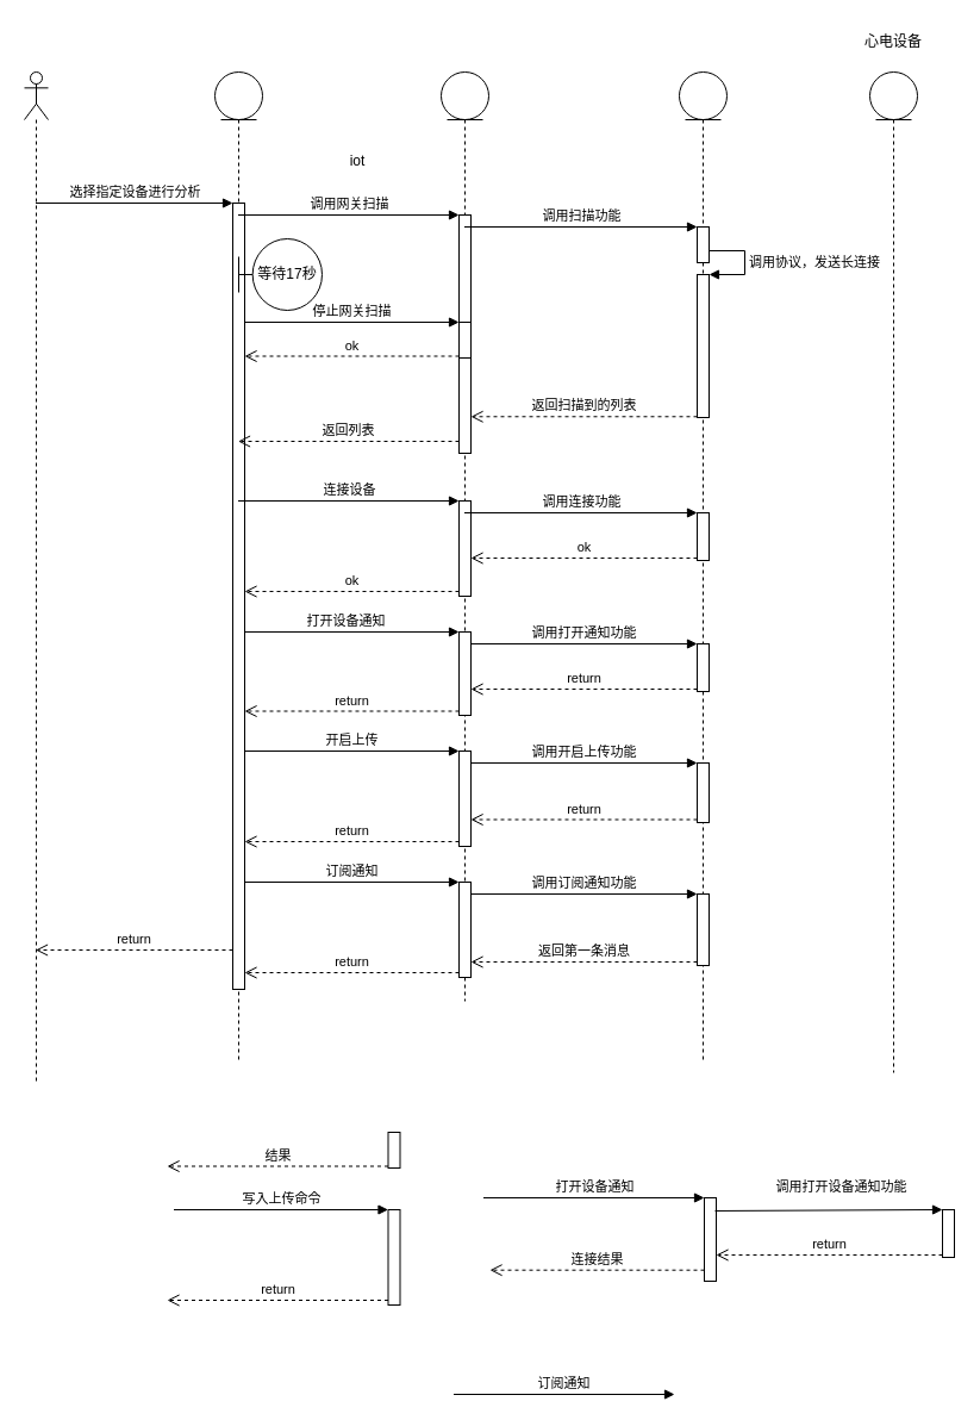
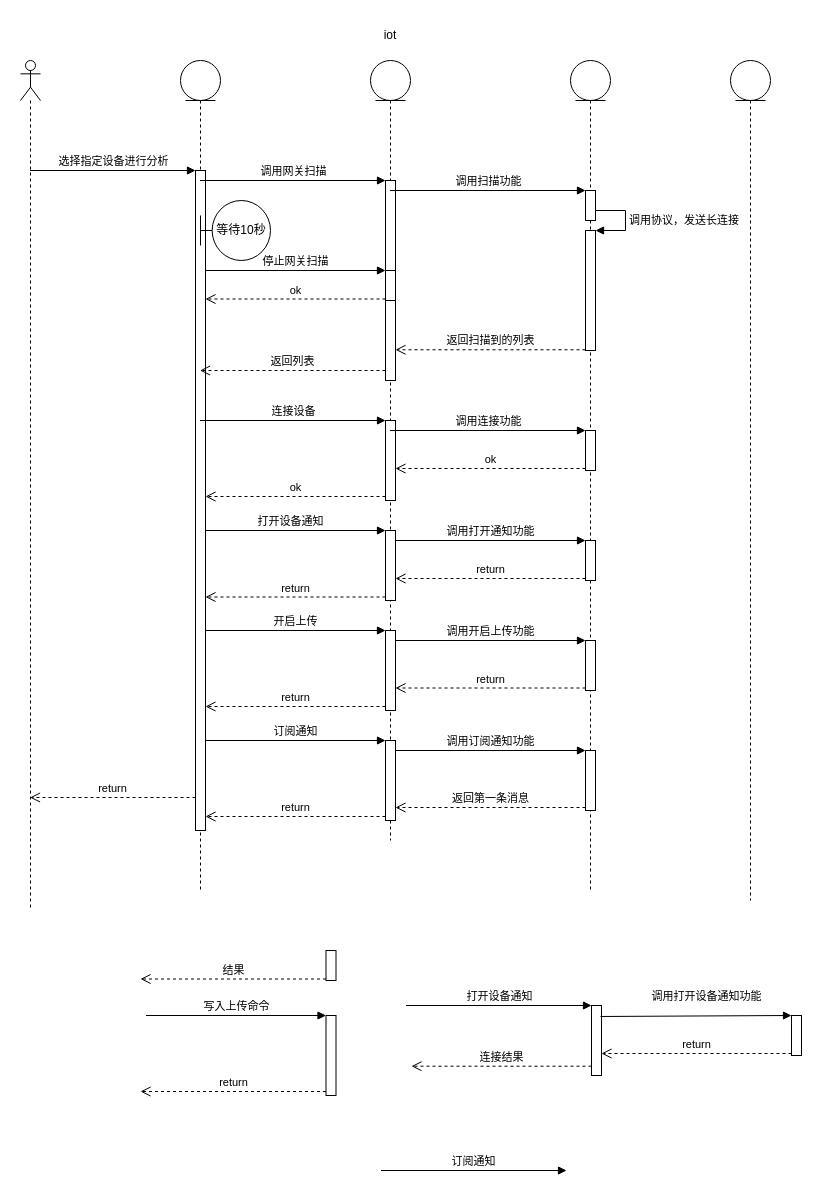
  <mxCell id="0" />
  <mxCell id="1" parent="0" />
  <mxCell id="2" value="" style="shape=umlLifeline;participant=umlActor;perimeter=lifelinePerimeter;whiteSpace=wrap;html=1;container=1;collapsible=0;recursiveResize=0;verticalAlign=top;spacingTop=36;outlineConnect=0;" vertex="1" parent="1"><mxGeometry x="20" y="60" width="20" height="850" as="geometry" /></mxCell>
  <mxCell id="3" value="" style="shape=umlLifeline;participant=umlEntity;perimeter=lifelinePerimeter;whiteSpace=wrap;html=1;container=1;collapsible=0;recursiveResize=0;verticalAlign=top;spacingTop=36;outlineConnect=0;" vertex="1" parent="1"><mxGeometry x="180" y="60" width="40" height="830" as="geometry" /></mxCell>
  <mxCell id="4" value="" style="html=1;points=[];perimeter=orthogonalPerimeter;" vertex="1" parent="3"><mxGeometry x="15" y="110" width="10" height="660" as="geometry" /></mxCell>
  <mxCell id="5" value="" style="shape=umlLifeline;participant=umlEntity;perimeter=lifelinePerimeter;whiteSpace=wrap;html=1;container=1;collapsible=0;recursiveResize=0;verticalAlign=top;spacingTop=36;outlineConnect=0;" vertex="1" parent="1"><mxGeometry x="370" y="60" width="40" height="780" as="geometry" /></mxCell>
  <mxCell id="6" value="" style="html=1;points=[];perimeter=orthogonalPerimeter;" vertex="1" parent="5"><mxGeometry x="15" y="120" width="10" height="200" as="geometry" /></mxCell>
  <mxCell id="7" value="" style="html=1;points=[];perimeter=orthogonalPerimeter;" vertex="1" parent="5"><mxGeometry x="15" y="210" width="10" height="30" as="geometry" /></mxCell>
  <mxCell id="8" value="" style="html=1;points=[];perimeter=orthogonalPerimeter;" vertex="1" parent="5"><mxGeometry x="15" y="360" width="10" height="80" as="geometry" /></mxCell>
  <mxCell id="9" value="" style="html=1;points=[];perimeter=orthogonalPerimeter;" vertex="1" parent="5"><mxGeometry x="15" y="470" width="10" height="70" as="geometry" /></mxCell>
  <mxCell id="10" value="" style="html=1;points=[];perimeter=orthogonalPerimeter;" vertex="1" parent="5"><mxGeometry x="15" y="570" width="10" height="80" as="geometry" /></mxCell>
  <mxCell id="11" value="" style="html=1;points=[];perimeter=orthogonalPerimeter;" vertex="1" parent="5"><mxGeometry x="15" y="680" width="10" height="80" as="geometry" /></mxCell>
  <mxCell id="12" value="选择指定设备进行分析" style="html=1;verticalAlign=bottom;endArrow=block;entryX=0;entryY=0;rounded=0;" edge="1" target="4" parent="1" source="2"><mxGeometry relative="1" as="geometry"><mxPoint x="125" y="170" as="sourcePoint" /></mxGeometry></mxCell>
  <mxCell id="13" value="return" style="html=1;verticalAlign=bottom;endArrow=open;dashed=1;endSize=8;exitX=0;exitY=0.95;rounded=0;" edge="1" source="4" parent="1" target="2"><mxGeometry relative="1" as="geometry"><mxPoint x="125" y="246" as="targetPoint" /></mxGeometry></mxCell>
  <mxCell id="14" value="" style="shape=umlLifeline;participant=umlEntity;perimeter=lifelinePerimeter;whiteSpace=wrap;html=1;container=1;collapsible=0;recursiveResize=0;verticalAlign=top;spacingTop=36;outlineConnect=0;" vertex="1" parent="1"><mxGeometry x="570" y="60" width="40" height="830" as="geometry" /></mxCell>
  <mxCell id="15" value="" style="html=1;points=[];perimeter=orthogonalPerimeter;fontFamily=Helvetica;fontSize=12;fontColor=default;align=center;strokeColor=default;fillColor=default;" vertex="1" parent="14"><mxGeometry x="15" y="130" width="10" height="30" as="geometry" /></mxCell>
  <mxCell id="16" value="" style="html=1;points=[];perimeter=orthogonalPerimeter;" vertex="1" parent="14"><mxGeometry x="15" y="170" width="10" height="120" as="geometry" /></mxCell>
  <mxCell id="17" value="调用协议，发送长连接" style="edgeStyle=orthogonalEdgeStyle;html=1;align=left;spacingLeft=2;endArrow=block;rounded=0;entryX=1;entryY=0;" edge="1" target="16" parent="14"><mxGeometry relative="1" as="geometry"><mxPoint x="25" y="150" as="sourcePoint" /><Array as="points"><mxPoint x="55" y="150" /></Array></mxGeometry></mxCell>
  <mxCell id="18" value="" style="html=1;points=[];perimeter=orthogonalPerimeter;" vertex="1" parent="14"><mxGeometry x="15" y="370" width="10" height="40" as="geometry" /></mxCell>
  <mxCell id="19" value="" style="html=1;points=[];perimeter=orthogonalPerimeter;" vertex="1" parent="14"><mxGeometry x="15" y="480" width="10" height="40" as="geometry" /></mxCell>
  <mxCell id="20" value="" style="html=1;points=[];perimeter=orthogonalPerimeter;" vertex="1" parent="14"><mxGeometry x="15" y="580" width="10" height="50" as="geometry" /></mxCell>
  <mxCell id="21" value="" style="html=1;points=[];perimeter=orthogonalPerimeter;" vertex="1" parent="14"><mxGeometry x="15" y="690" width="10" height="60" as="geometry" /></mxCell>
- <mxCell id="22" value="iot" style="text;html=1;strokeColor=none;fillColor=none;align=center;verticalAlign=middle;whiteSpace=wrap;rounded=0;" vertex="1" parent="1"><mxGeometry x="270" y="120" width="60" height="30" as="geometry" /></mxCell>
+ <mxCell id="22" value="iot" style="text;html=1;strokeColor=none;fillColor=none;align=center;verticalAlign=middle;whiteSpace=wrap;rounded=0;" vertex="1" parent="1"><mxGeometry x="360" y="20" width="60" height="30" as="geometry" /></mxCell>
  <mxCell id="23" value="" style="shape=umlLifeline;participant=umlEntity;perimeter=lifelinePerimeter;whiteSpace=wrap;html=1;container=1;collapsible=0;recursiveResize=0;verticalAlign=top;spacingTop=36;outlineConnect=0;" vertex="1" parent="1"><mxGeometry x="730" y="60" width="40" height="840" as="geometry" /></mxCell>
- <mxCell id="24" value="心电设备" style="text;html=1;strokeColor=none;fillColor=none;align=center;verticalAlign=middle;whiteSpace=wrap;rounded=0;" vertex="1" parent="1"><mxGeometry x="720" y="20" width="60" height="30" as="geometry" /></mxCell>
  <mxCell id="25" value="调用扫描功能" style="html=1;verticalAlign=bottom;endArrow=block;entryX=0;entryY=0;rounded=0;" edge="1" target="15" parent="1" source="5"><mxGeometry relative="1" as="geometry"><mxPoint x="515" y="190" as="sourcePoint" /></mxGeometry></mxCell>
  <mxCell id="26" value="调用网关扫描" style="html=1;verticalAlign=bottom;endArrow=block;entryX=0;entryY=0;rounded=0;" edge="1" target="6" parent="1" source="3"><mxGeometry relative="1" as="geometry"><mxPoint x="315" y="180" as="sourcePoint" /></mxGeometry></mxCell>
  <mxCell id="27" value="返回列表" style="html=1;verticalAlign=bottom;endArrow=open;dashed=1;endSize=8;exitX=0;exitY=0.95;rounded=0;" edge="1" source="6" parent="1" target="3"><mxGeometry relative="1" as="geometry"><mxPoint x="315" y="256" as="targetPoint" /></mxGeometry></mxCell>
  <mxCell id="28" value="停止网关扫描" style="html=1;verticalAlign=bottom;endArrow=block;entryX=0;entryY=0;rounded=0;" edge="1" target="7" parent="1" source="4"><mxGeometry relative="1" as="geometry"><mxPoint x="315" y="270" as="sourcePoint" /></mxGeometry></mxCell>
  <mxCell id="29" value="ok" style="html=1;verticalAlign=bottom;endArrow=open;dashed=1;endSize=8;exitX=0;exitY=0.95;rounded=0;" edge="1" source="7" parent="1" target="4"><mxGeometry relative="1" as="geometry"><mxPoint x="315" y="346" as="targetPoint" /></mxGeometry></mxCell>
- <mxCell id="30" value="等待17秒" style="shape=umlBoundary;whiteSpace=wrap;html=1;" vertex="1" parent="1"><mxGeometry x="200" y="200" width="70" height="60" as="geometry" /></mxCell>
+ <mxCell id="30" value="等待10秒" style="shape=umlBoundary;whiteSpace=wrap;html=1;" vertex="1" parent="1"><mxGeometry x="200" y="200" width="70" height="60" as="geometry" /></mxCell>
  <mxCell id="31" value="返回扫描到的列表" style="html=1;verticalAlign=bottom;endArrow=open;dashed=1;endSize=8;rounded=0;exitX=0;exitY=0.994;exitDx=0;exitDy=0;exitPerimeter=0;" edge="1" parent="1" source="16" target="6"><mxGeometry relative="1" as="geometry"><mxPoint x="560" y="390" as="sourcePoint" /><mxPoint x="480" y="390" as="targetPoint" /></mxGeometry></mxCell>
  <mxCell id="32" value="连接设备" style="html=1;verticalAlign=bottom;endArrow=block;entryX=0;entryY=0;rounded=0;" edge="1" target="8" parent="1" source="3"><mxGeometry relative="1" as="geometry"><mxPoint x="315" y="420" as="sourcePoint" /></mxGeometry></mxCell>
  <mxCell id="33" value="ok" style="html=1;verticalAlign=bottom;endArrow=open;dashed=1;endSize=8;exitX=0;exitY=0.95;rounded=0;" edge="1" source="8" parent="1" target="4"><mxGeometry relative="1" as="geometry"><mxPoint x="315" y="496" as="targetPoint" /></mxGeometry></mxCell>
  <mxCell id="34" value="调用连接功能" style="html=1;verticalAlign=bottom;endArrow=block;entryX=0;entryY=0;rounded=0;" edge="1" target="18" parent="1" source="5"><mxGeometry relative="1" as="geometry"><mxPoint x="515" y="430" as="sourcePoint" /></mxGeometry></mxCell>
  <mxCell id="35" value="ok" style="html=1;verticalAlign=bottom;endArrow=open;dashed=1;endSize=8;exitX=0;exitY=0.95;rounded=0;" edge="1" source="18" parent="1" target="8"><mxGeometry relative="1" as="geometry"><mxPoint x="515" y="506" as="targetPoint" /></mxGeometry></mxCell>
  <mxCell id="36" value="" style="html=1;points=[];perimeter=orthogonalPerimeter;" vertex="1" parent="1"><mxGeometry x="325.5" y="950" width="10" height="30" as="geometry" /></mxCell>
  <mxCell id="37" value="" style="html=1;points=[];perimeter=orthogonalPerimeter;" vertex="1" parent="1"><mxGeometry x="325.5" y="1015" width="10" height="80" as="geometry" /></mxCell>
  <mxCell id="38" value="订阅通知" style="html=1;verticalAlign=bottom;endArrow=block;entryX=0;entryY=0;rounded=0;" edge="1" parent="1"><mxGeometry x="-0.024" relative="1" as="geometry"><mxPoint x="380.5" y="1170" as="sourcePoint" /><mxPoint x="566" y="1170" as="targetPoint" /><mxPoint x="1" as="offset" /></mxGeometry></mxCell>
  <mxCell id="39" value="结果" style="html=1;verticalAlign=bottom;endArrow=open;dashed=1;endSize=8;exitX=0;exitY=0.95;rounded=0;" edge="1" source="36" parent="1"><mxGeometry relative="1" as="geometry"><mxPoint x="140" y="978.5" as="targetPoint" /></mxGeometry></mxCell>
  <mxCell id="40" value="写入上传命令" style="html=1;verticalAlign=bottom;endArrow=block;entryX=0;entryY=0;rounded=0;" edge="1" target="37" parent="1"><mxGeometry relative="1" as="geometry"><mxPoint x="145.5" y="1015" as="sourcePoint" /></mxGeometry></mxCell>
  <mxCell id="41" value="return" style="html=1;verticalAlign=bottom;endArrow=open;dashed=1;endSize=8;exitX=0;exitY=0.95;rounded=0;" edge="1" source="37" parent="1"><mxGeometry relative="1" as="geometry"><mxPoint x="140" y="1091" as="targetPoint" /></mxGeometry></mxCell>
  <mxCell id="42" value="" style="html=1;points=[];perimeter=orthogonalPerimeter;" vertex="1" parent="1"><mxGeometry x="591" y="1005" width="10" height="70" as="geometry" /></mxCell>
  <mxCell id="43" value="" style="html=1;points=[];perimeter=orthogonalPerimeter;" vertex="1" parent="1"><mxGeometry x="791" y="1015" width="10" height="40" as="geometry" /></mxCell>
  <mxCell id="44" value="连接结果" style="html=1;verticalAlign=bottom;endArrow=open;dashed=1;endSize=8;rounded=0;exitX=0;exitY=0.867;exitDx=0;exitDy=0;exitPerimeter=0;" edge="1" source="42" parent="1"><mxGeometry relative="1" as="geometry"><mxPoint x="411" y="1065.69" as="targetPoint" /><mxPoint x="595.5" y="1025" as="sourcePoint" /></mxGeometry></mxCell>
  <mxCell id="45" value="打开设备通知" style="html=1;verticalAlign=bottom;endArrow=block;entryX=0;entryY=0;rounded=0;" edge="1" target="42" parent="1"><mxGeometry relative="1" as="geometry"><mxPoint x="405.5" y="1005" as="sourcePoint" /></mxGeometry></mxCell>
  <mxCell id="46" value="调用打开设备通知功能" style="html=1;verticalAlign=bottom;endArrow=block;entryX=0;entryY=0;rounded=0;exitX=0.9;exitY=0.157;exitDx=0;exitDy=0;exitPerimeter=0;" edge="1" target="43" parent="1" source="42"><mxGeometry x="0.111" y="10" relative="1" as="geometry"><mxPoint x="721" y="1015" as="sourcePoint" /><mxPoint as="offset" /></mxGeometry></mxCell>
  <mxCell id="47" value="return" style="html=1;verticalAlign=bottom;endArrow=open;dashed=1;endSize=8;exitX=0;exitY=0.95;rounded=0;" edge="1" source="43" parent="1" target="42"><mxGeometry relative="1" as="geometry"><mxPoint x="721" y="1091" as="targetPoint" /></mxGeometry></mxCell>
  <mxCell id="48" value="打开设备通知" style="html=1;verticalAlign=bottom;endArrow=block;entryX=0;entryY=0;rounded=0;" edge="1" target="9" parent="1" source="4"><mxGeometry x="-0.056" relative="1" as="geometry"><mxPoint x="315" y="530" as="sourcePoint" /><mxPoint as="offset" /></mxGeometry></mxCell>
  <mxCell id="49" value="return" style="html=1;verticalAlign=bottom;endArrow=open;dashed=1;endSize=8;exitX=0;exitY=0.95;rounded=0;" edge="1" source="9" parent="1" target="4"><mxGeometry relative="1" as="geometry"><mxPoint x="315" y="606" as="targetPoint" /></mxGeometry></mxCell>
  <mxCell id="50" value="调用打开通知功能" style="html=1;verticalAlign=bottom;endArrow=block;entryX=0;entryY=0;rounded=0;" edge="1" target="19" parent="1" source="9"><mxGeometry relative="1" as="geometry"><mxPoint x="515" y="540" as="sourcePoint" /></mxGeometry></mxCell>
  <mxCell id="51" value="return" style="html=1;verticalAlign=bottom;endArrow=open;dashed=1;endSize=8;exitX=0;exitY=0.95;rounded=0;" edge="1" source="19" parent="1" target="9"><mxGeometry relative="1" as="geometry"><mxPoint x="515" y="616" as="targetPoint" /></mxGeometry></mxCell>
  <mxCell id="52" value="开启上传" style="html=1;verticalAlign=bottom;endArrow=block;entryX=0;entryY=0;rounded=0;" edge="1" target="10" parent="1" source="4"><mxGeometry relative="1" as="geometry"><mxPoint x="315" y="630" as="sourcePoint" /></mxGeometry></mxCell>
  <mxCell id="53" value="return" style="html=1;verticalAlign=bottom;endArrow=open;dashed=1;endSize=8;exitX=0;exitY=0.95;rounded=0;" edge="1" source="10" parent="1" target="4"><mxGeometry relative="1" as="geometry"><mxPoint x="315" y="706" as="targetPoint" /></mxGeometry></mxCell>
  <mxCell id="54" value="调用开启上传功能" style="html=1;verticalAlign=bottom;endArrow=block;entryX=0;entryY=0;rounded=0;" edge="1" target="20" parent="1" source="10"><mxGeometry relative="1" as="geometry"><mxPoint x="515" y="640" as="sourcePoint" /></mxGeometry></mxCell>
  <mxCell id="55" value="return" style="html=1;verticalAlign=bottom;endArrow=open;dashed=1;endSize=8;exitX=0;exitY=0.95;rounded=0;" edge="1" source="20" parent="1" target="10"><mxGeometry relative="1" as="geometry"><mxPoint x="515" y="716" as="targetPoint" /></mxGeometry></mxCell>
  <mxCell id="56" value="订阅通知" style="html=1;verticalAlign=bottom;endArrow=block;entryX=0;entryY=0;rounded=0;" edge="1" target="11" parent="1" source="4"><mxGeometry relative="1" as="geometry"><mxPoint x="315" y="740" as="sourcePoint" /></mxGeometry></mxCell>
  <mxCell id="57" value="return" style="html=1;verticalAlign=bottom;endArrow=open;dashed=1;endSize=8;exitX=0;exitY=0.95;rounded=0;" edge="1" source="11" parent="1" target="4"><mxGeometry relative="1" as="geometry"><mxPoint x="315" y="816" as="targetPoint" /></mxGeometry></mxCell>
  <mxCell id="58" value="调用订阅通知功能" style="html=1;verticalAlign=bottom;endArrow=block;entryX=0;entryY=0;rounded=0;" edge="1" target="21" parent="1" source="11"><mxGeometry relative="1" as="geometry"><mxPoint x="515" y="750" as="sourcePoint" /></mxGeometry></mxCell>
  <mxCell id="59" value="返回第一条消息" style="html=1;verticalAlign=bottom;endArrow=open;dashed=1;endSize=8;exitX=0;exitY=0.95;rounded=0;" edge="1" source="21" parent="1" target="11"><mxGeometry relative="1" as="geometry"><mxPoint x="515" y="826" as="targetPoint" /></mxGeometry></mxCell>
